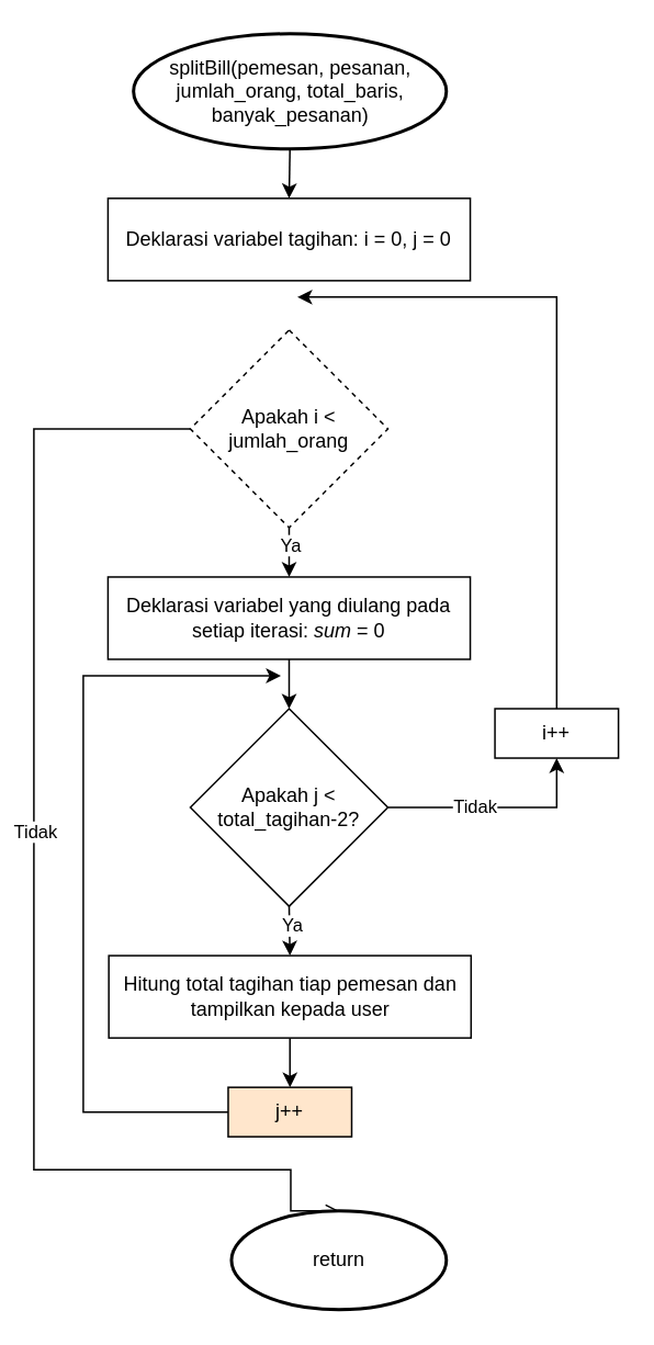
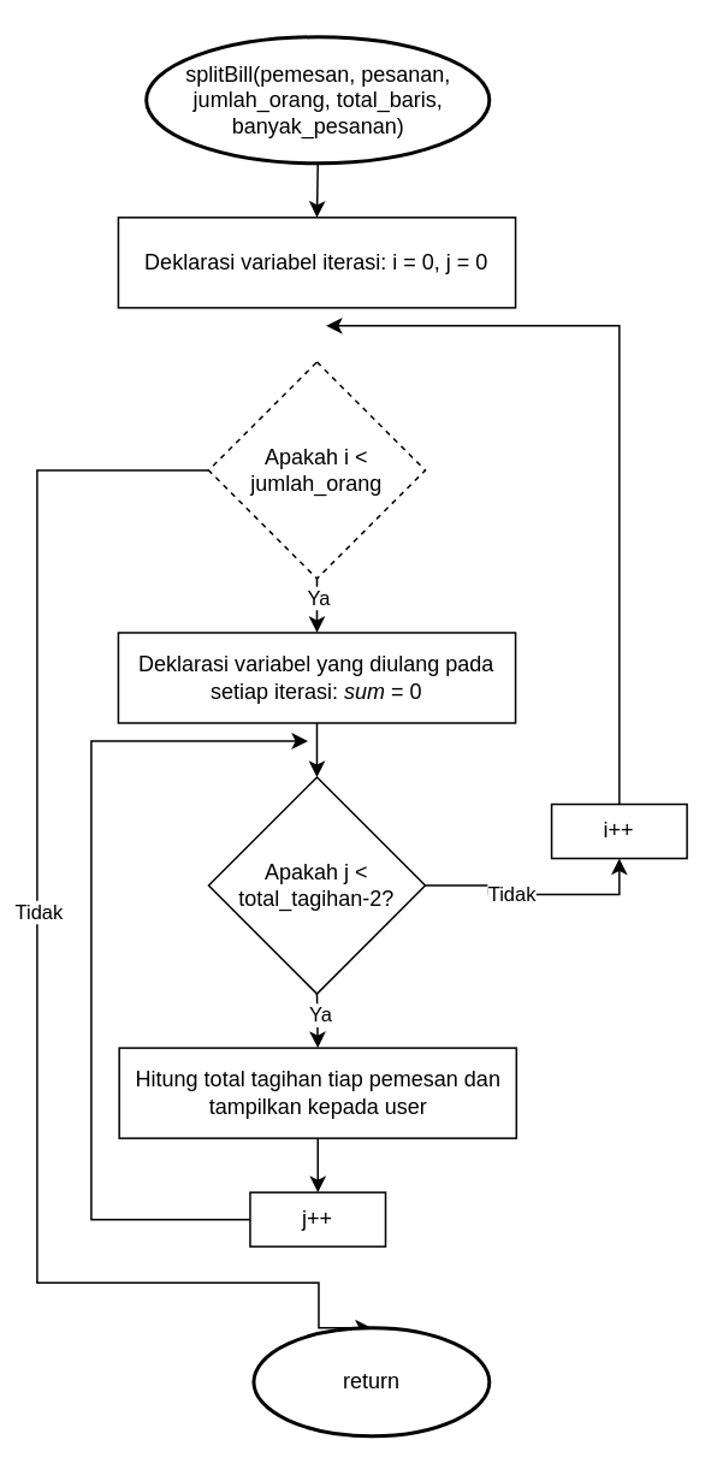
  <mxCell id="0" />
  <mxCell id="1" parent="0" />
  <mxCell id="2" style="edgeStyle=orthogonalEdgeStyle;rounded=0;orthogonalLoop=1;jettySize=auto;html=1;exitX=0.5;exitY=1;exitDx=0;exitDy=0;exitPerimeter=0;entryX=0.5;entryY=0;entryDx=0;entryDy=0;" edge="1" parent="1" source="3" target="4"><mxGeometry relative="1" as="geometry" /></mxCell>
  <mxCell id="3" value="splitBill(pemesan, pesanan, jumlah_orang, total_baris, banyak_pesanan)" style="strokeWidth=2;html=1;shape=mxgraph.flowchart.start_1;whiteSpace=wrap;" parent="1" vertex="1"><mxGeometry x="80.5" y="20" width="190" height="70" as="geometry" /></mxCell>
- <mxCell id="4" value="Deklarasi variabel tagihan: i = 0, j = 0" style="rounded=0;whiteSpace=wrap;html=1;" vertex="1" parent="1"><mxGeometry x="65" y="120" width="220" height="50" as="geometry" /></mxCell>
+ <mxCell id="4" value="Deklarasi variabel iterasi: i = 0, j = 0" style="rounded=0;whiteSpace=wrap;html=1;" vertex="1" parent="1"><mxGeometry x="65" y="120" width="220" height="50" as="geometry" /></mxCell>
  <mxCell id="5" style="edgeStyle=orthogonalEdgeStyle;rounded=0;orthogonalLoop=1;jettySize=auto;html=1;exitX=0.5;exitY=1;exitDx=0;exitDy=0;entryX=0.5;entryY=0;entryDx=0;entryDy=0;" edge="1" parent="1" source="9" target="11"><mxGeometry relative="1" as="geometry" /></mxCell>
  <mxCell id="6" value="Ya" style="edgeLabel;html=1;align=center;verticalAlign=middle;resizable=0;points=[];" vertex="1" connectable="0" parent="5"><mxGeometry x="-0.159" relative="1" as="geometry"><mxPoint y="-3" as="offset" /></mxGeometry></mxCell>
- <mxCell id="7" style="edgeStyle=orthogonalEdgeStyle;rounded=0;orthogonalLoop=1;jettySize=auto;html=1;exitX=0;exitY=0.5;exitDx=0;exitDy=0;entryX=0.5;entryY=0;entryDx=0;entryDy=0;entryPerimeter=0;endArrow=open;" edge="1" parent="1" source="9" target="23"><mxGeometry relative="1" as="geometry"><mxPoint x="20" y="721.905" as="targetPoint" /><Array as="points"><mxPoint x="20" y="260" /><mxPoint x="20" y="710" /><mxPoint x="176" y="710" /></Array></mxGeometry></mxCell>
+ <mxCell id="7" style="edgeStyle=orthogonalEdgeStyle;rounded=0;orthogonalLoop=1;jettySize=auto;html=1;exitX=0;exitY=0.5;exitDx=0;exitDy=0;entryX=0.5;entryY=0;entryDx=0;entryDy=0;entryPerimeter=0;" edge="1" parent="1" source="9" target="23"><mxGeometry relative="1" as="geometry"><mxPoint x="20" y="721.905" as="targetPoint" /><Array as="points"><mxPoint x="20" y="260" /><mxPoint x="20" y="710" /><mxPoint x="176" y="710" /></Array></mxGeometry></mxCell>
  <mxCell id="8" value="Tidak" style="edgeLabel;html=1;align=center;verticalAlign=middle;resizable=0;points=[];" vertex="1" connectable="0" parent="7"><mxGeometry x="-0.101" relative="1" as="geometry"><mxPoint as="offset" /></mxGeometry></mxCell>
  <mxCell id="9" value="Apakah i &amp;lt; jumlah_orang" style="rhombus;whiteSpace=wrap;html=1;dashed=1;" vertex="1" parent="1"><mxGeometry x="115" y="200" width="120" height="120" as="geometry" /></mxCell>
  <mxCell id="10" style="edgeStyle=orthogonalEdgeStyle;rounded=0;orthogonalLoop=1;jettySize=auto;html=1;exitX=0.5;exitY=1;exitDx=0;exitDy=0;entryX=0.5;entryY=0;entryDx=0;entryDy=0;" edge="1" parent="1" source="11" target="16"><mxGeometry relative="1" as="geometry" /></mxCell>
  <mxCell id="11" value="Deklarasi variabel yang diulang pada setiap iterasi: &lt;i&gt;sum&lt;/i&gt; = 0" style="rounded=0;whiteSpace=wrap;html=1;" vertex="1" parent="1"><mxGeometry x="65" y="350" width="220" height="50" as="geometry" /></mxCell>
  <mxCell id="12" style="edgeStyle=orthogonalEdgeStyle;rounded=0;orthogonalLoop=1;jettySize=auto;html=1;exitX=0.5;exitY=1;exitDx=0;exitDy=0;entryX=0.5;entryY=0;entryDx=0;entryDy=0;" edge="1" parent="1" source="16" target="18"><mxGeometry relative="1" as="geometry" /></mxCell>
  <mxCell id="13" value="Ya" style="edgeLabel;html=1;align=center;verticalAlign=middle;resizable=0;points=[];" vertex="1" connectable="0" parent="12"><mxGeometry x="-0.19" y="1" relative="1" as="geometry"><mxPoint as="offset" /></mxGeometry></mxCell>
  <mxCell id="14" style="edgeStyle=orthogonalEdgeStyle;rounded=0;orthogonalLoop=1;jettySize=auto;html=1;exitX=1;exitY=0.5;exitDx=0;exitDy=0;entryX=0.5;entryY=1;entryDx=0;entryDy=0;" edge="1" parent="1" source="16" target="22"><mxGeometry relative="1" as="geometry"><mxPoint x="350" y="489.762" as="targetPoint" /></mxGeometry></mxCell>
  <mxCell id="15" value="Tidak" style="edgeLabel;html=1;align=center;verticalAlign=middle;resizable=0;points=[];" vertex="1" connectable="0" parent="14"><mxGeometry x="-0.212" y="1" relative="1" as="geometry"><mxPoint as="offset" /></mxGeometry></mxCell>
  <mxCell id="16" value="Apakah j &amp;lt; total_tagihan-2?" style="rhombus;whiteSpace=wrap;html=1;" vertex="1" parent="1"><mxGeometry x="115" y="430" width="120" height="120" as="geometry" /></mxCell>
  <mxCell id="17" style="edgeStyle=orthogonalEdgeStyle;rounded=0;orthogonalLoop=1;jettySize=auto;html=1;exitX=0.5;exitY=1;exitDx=0;exitDy=0;entryX=0.5;entryY=0;entryDx=0;entryDy=0;" edge="1" parent="1" source="18" target="20"><mxGeometry relative="1" as="geometry" /></mxCell>
  <mxCell id="18" value="Hitung total tagihan tiap pemesan dan tampilkan kepada user" style="rounded=0;whiteSpace=wrap;html=1;" vertex="1" parent="1"><mxGeometry x="65.5" y="580" width="220" height="50" as="geometry" /></mxCell>
  <mxCell id="19" style="edgeStyle=orthogonalEdgeStyle;rounded=0;orthogonalLoop=1;jettySize=auto;html=1;exitX=0;exitY=0.5;exitDx=0;exitDy=0;" edge="1" parent="1" source="20"><mxGeometry relative="1" as="geometry"><mxPoint x="170" y="410" as="targetPoint" /><Array as="points"><mxPoint x="50" y="675" /><mxPoint x="50" y="410" /></Array></mxGeometry></mxCell>
- <mxCell id="20" value="j++" style="rounded=0;whiteSpace=wrap;html=1;fillColor=#ffe6cc;" vertex="1" parent="1"><mxGeometry x="138" y="660" width="75" height="30" as="geometry" /></mxCell>
+ <mxCell id="20" value="j++" style="rounded=0;whiteSpace=wrap;html=1;" vertex="1" parent="1"><mxGeometry x="138" y="660" width="75" height="30" as="geometry" /></mxCell>
  <mxCell id="21" style="edgeStyle=orthogonalEdgeStyle;rounded=0;orthogonalLoop=1;jettySize=auto;html=1;exitX=0.5;exitY=0;exitDx=0;exitDy=0;" edge="1" parent="1" source="22"><mxGeometry relative="1" as="geometry"><mxPoint x="180" y="180" as="targetPoint" /><Array as="points"><mxPoint x="338" y="180" /><mxPoint x="235" y="180" /></Array></mxGeometry></mxCell>
- <mxCell id="22" value="i++" style="rounded=0;whiteSpace=wrap;html=1;" vertex="1" parent="1"><mxGeometry x="300" y="430" width="75" height="30" as="geometry" /></mxCell>
+ <mxCell id="22" value="i++" style="rounded=0;whiteSpace=wrap;html=1;" vertex="1" parent="1"><mxGeometry x="305" y="445" width="75" height="30" as="geometry" /></mxCell>
  <mxCell id="23" value="return" style="strokeWidth=2;html=1;shape=mxgraph.flowchart.start_1;whiteSpace=wrap;" vertex="1" parent="1"><mxGeometry x="140" y="735" width="130.5" height="60" as="geometry" /></mxCell>
